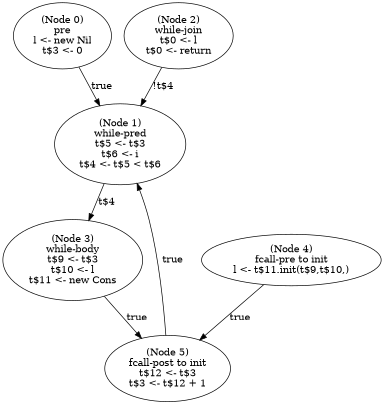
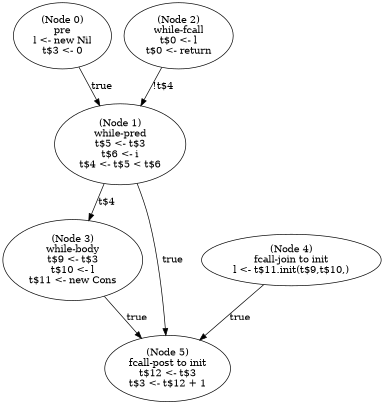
  digraph {
    n1 [label="(Node 0)\npre\nl <- new Nil\nt$3 <- 0\n"]
    n2 [label="(Node 1)\nwhile-pred\nt$5 <- t$3\nt$6 <- i\nt$4 <- t$5 < t$6\n"]
    n3 [label="(Node 3)\nwhile-body\nt$9 <- t$3\nt$10 <- l\nt$11 <- new Cons\n"]
-   n4 [label="(Node 2)\nwhile-join\nt$0 <- l\nt$0 <- return\n"]
+   n4 [label="(Node 2)\nwhile-fcall\nt$0 <- l\nt$0 <- return\n"]
    n5 [label="(Node 5)\nfcall-post to init\nt$12 <- t$3\nt$3 <- t$12 + 1\n"]
-   n6 [label="(Node 4)\nfcall-pre to init\nl <- t$11.init(t$9,t$10,)\n"]
+   n6 [label="(Node 4)\nfcall-join to init\nl <- t$11.init(t$9,t$10,)\n"]
    n1 -> n2 [label=true]
    n2 -> n3 [label="t$4"]
    n3 -> n5 [label=true]
    n4 -> n2 [label="!t$4"]
-   n5 -> n2 [label=true]
+   n2 -> n5 [label=true]
    n6 -> n5 [label=true]
  }
